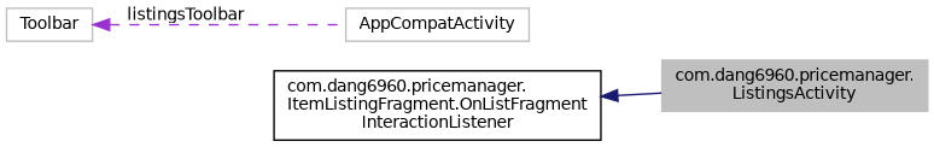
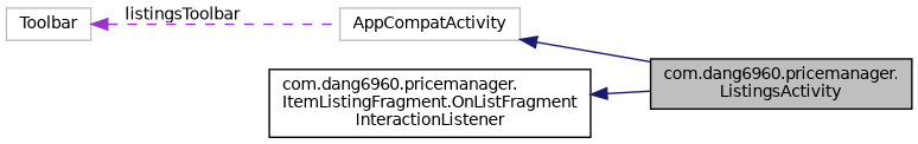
  digraph {
    rankdir=LR
    node [color=black fillcolor=white fontname=Helvetica fontsize=10 shape=record style=filled]
    edge [color=midnightblue dir=back fontname=Helvetica fontsize=10 labelfontname=Helvetica labelfontsize=10 style=solid]
-   n1 [color=grey75 fillcolor=grey75 fontcolor=black height=0.2 label="com.dang6960.pricemanager.\lListingsActivity" width=0.4]
+   n1 [fillcolor=grey75 fontcolor=black height=0.2 label="com.dang6960.pricemanager.\lListingsActivity" width=0.4]
    n2 [color=grey75 height=0.2 label=AppCompatActivity width=0.4]
    n3 [height=0.2 label="com.dang6960.pricemanager.\lItemListingFragment.OnListFragment\lInteractionListener" width=0.4]
    n4 [color=grey75 height=0.2 label=Toolbar width=0.4]
+   n2 -> n1
    n3 -> n1
    n4 -> n2 [color=darkorchid3 label=" listingsToolbar" style=dashed]
  }
